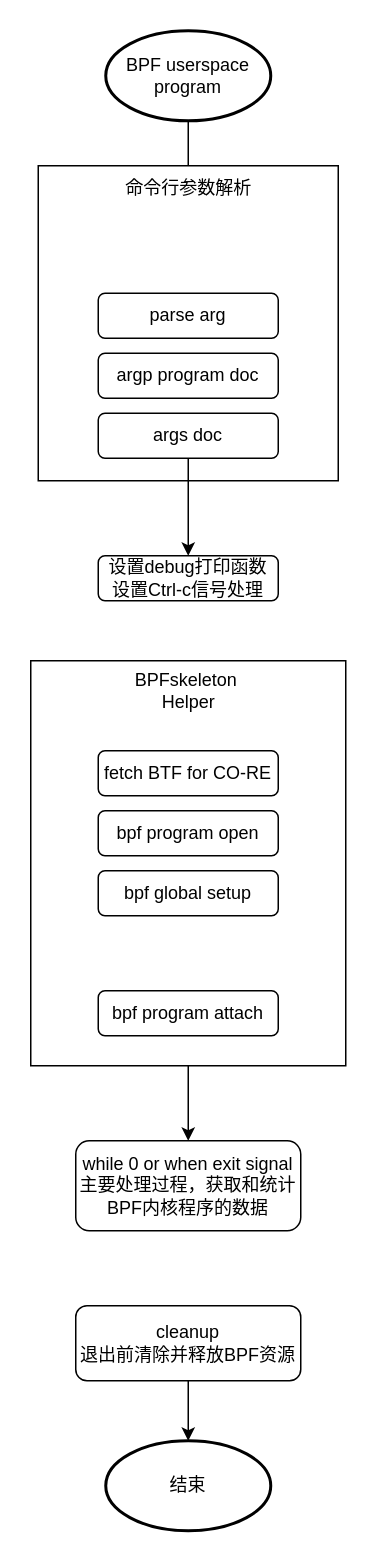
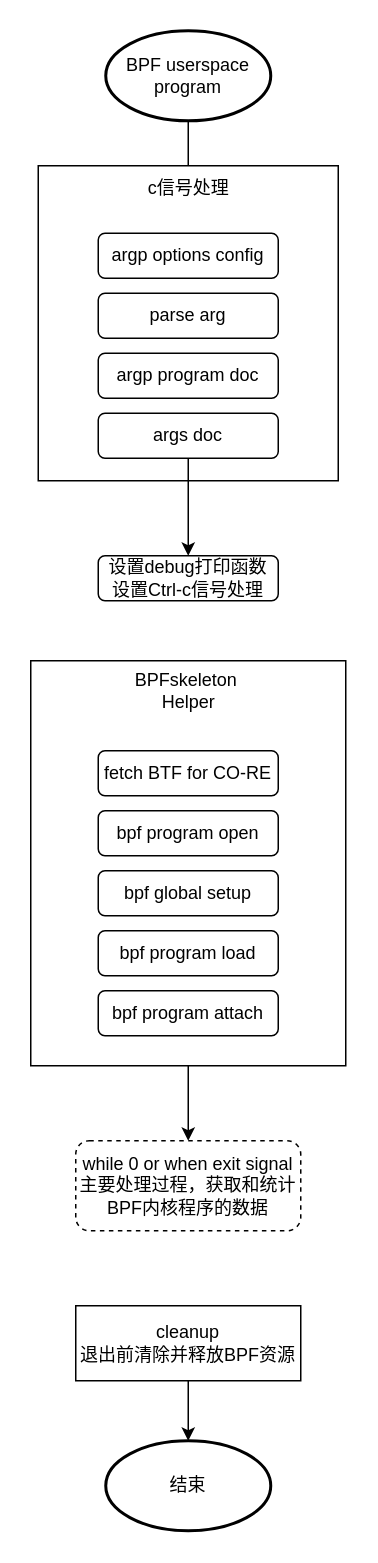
  <mxCell id="0" />
  <mxCell id="1" parent="0" />
  <mxCell id="2" style="edgeStyle=orthogonalEdgeStyle;rounded=0;orthogonalLoop=1;jettySize=auto;html=1;entryX=0.5;entryY=0;entryDx=0;entryDy=0;" edge="1" parent="1" source="3" target="18"><mxGeometry relative="1" as="geometry" /></mxCell>
  <mxCell id="3" value="" style="rounded=0;whiteSpace=wrap;html=1;" vertex="1" parent="1"><mxGeometry x="20" y="440" width="210" height="270" as="geometry" /></mxCell>
  <mxCell id="4" value="" style="rounded=0;whiteSpace=wrap;html=1;" vertex="1" parent="1"><mxGeometry x="25" y="110" width="200" height="210" as="geometry" /></mxCell>
  <mxCell id="5" style="edgeStyle=orthogonalEdgeStyle;rounded=0;orthogonalLoop=1;jettySize=auto;html=1;endArrow=none;" edge="1" parent="1" source="6" target="21"><mxGeometry relative="1" as="geometry" /></mxCell>
  <mxCell id="6" value="BPF userspace program" style="strokeWidth=2;html=1;shape=mxgraph.flowchart.start_1;whiteSpace=wrap;" vertex="1" parent="1"><mxGeometry x="70" y="20" width="110" height="60" as="geometry" /></mxCell>
+ <mxCell id="7" value="argp options config" style="rounded=1;whiteSpace=wrap;html=1;fontSize=12;glass=0;strokeWidth=1;shadow=0;" vertex="1" parent="1"><mxGeometry x="65" y="155" width="120" height="30" as="geometry" /></mxCell>
  <mxCell id="8" value="parse arg" style="rounded=1;whiteSpace=wrap;html=1;fontSize=12;glass=0;strokeWidth=1;shadow=0;" vertex="1" parent="1"><mxGeometry x="65" y="195" width="120" height="30" as="geometry" /></mxCell>
  <mxCell id="9" value="argp program doc" style="rounded=1;whiteSpace=wrap;html=1;fontSize=12;glass=0;strokeWidth=1;shadow=0;" vertex="1" parent="1"><mxGeometry x="65" y="235" width="120" height="30" as="geometry" /></mxCell>
  <mxCell id="10" style="edgeStyle=orthogonalEdgeStyle;rounded=0;orthogonalLoop=1;jettySize=auto;html=1;entryX=0.5;entryY=0;entryDx=0;entryDy=0;" edge="1" parent="1" source="11" target="17"><mxGeometry relative="1" as="geometry" /></mxCell>
  <mxCell id="11" value="args doc" style="rounded=1;whiteSpace=wrap;html=1;fontSize=12;glass=0;strokeWidth=1;shadow=0;" vertex="1" parent="1"><mxGeometry x="65" y="275" width="120" height="30" as="geometry" /></mxCell>
  <mxCell id="12" value="fetch BTF for CO-RE" style="rounded=1;whiteSpace=wrap;html=1;fontSize=12;glass=0;strokeWidth=1;shadow=0;" vertex="1" parent="1"><mxGeometry x="65" y="500" width="120" height="30" as="geometry" /></mxCell>
  <mxCell id="13" value="bpf program open" style="rounded=1;whiteSpace=wrap;html=1;fontSize=12;glass=0;strokeWidth=1;shadow=0;" vertex="1" parent="1"><mxGeometry x="65" y="540" width="120" height="30" as="geometry" /></mxCell>
  <mxCell id="14" value="bpf global setup" style="rounded=1;whiteSpace=wrap;html=1;fontSize=12;glass=0;strokeWidth=1;shadow=0;" vertex="1" parent="1"><mxGeometry x="65" y="580" width="120" height="30" as="geometry" /></mxCell>
+ <mxCell id="15" value="bpf program load" style="rounded=1;whiteSpace=wrap;html=1;fontSize=12;glass=0;strokeWidth=1;shadow=0;" vertex="1" parent="1"><mxGeometry x="65" y="620" width="120" height="30" as="geometry" /></mxCell>
  <mxCell id="16" value="bpf program attach" style="rounded=1;whiteSpace=wrap;html=1;fontSize=12;glass=0;strokeWidth=1;shadow=0;" vertex="1" parent="1"><mxGeometry x="65" y="660" width="120" height="30" as="geometry" /></mxCell>
  <mxCell id="17" value="设置debug打印函数&lt;br&gt;设置Ctrl-c信号处理" style="rounded=1;whiteSpace=wrap;html=1;fontSize=12;glass=0;strokeWidth=1;shadow=0;" vertex="1" parent="1"><mxGeometry x="65" y="370" width="120" height="30" as="geometry" /></mxCell>
- <mxCell id="18" value="while 0 or when exit signal&lt;br&gt;主要处理过程，获取和统计BPF内核程序的数据" style="rounded=1;whiteSpace=wrap;html=1;fontSize=12;glass=0;strokeWidth=1;shadow=0;" vertex="1" parent="1"><mxGeometry x="50" y="760" width="150" height="60" as="geometry" /></mxCell>
+ <mxCell id="18" value="while 0 or when exit signal&lt;br&gt;主要处理过程，获取和统计BPF内核程序的数据" style="rounded=1;whiteSpace=wrap;html=1;fontSize=12;glass=0;strokeWidth=1;shadow=0;dashed=1;" vertex="1" parent="1"><mxGeometry x="50" y="760" width="150" height="60" as="geometry" /></mxCell>
  <mxCell id="19" style="edgeStyle=orthogonalEdgeStyle;rounded=0;orthogonalLoop=1;jettySize=auto;html=1;entryX=0.5;entryY=0;entryDx=0;entryDy=0;entryPerimeter=0;" edge="1" parent="1" source="20" target="23"><mxGeometry relative="1" as="geometry" /></mxCell>
- <mxCell id="20" value="cleanup&lt;br&gt;退出前清除并释放BPF资源" style="rounded=1;whiteSpace=wrap;html=1;fontSize=12;glass=0;strokeWidth=1;shadow=0;" vertex="1" parent="1"><mxGeometry x="50" y="870" width="150" height="50" as="geometry" /></mxCell>
- <mxCell id="21" value="命令行参数解析" style="text;html=1;align=center;verticalAlign=middle;resizable=0;points=[];autosize=1;strokeColor=none;fillColor=none;" vertex="1" parent="1"><mxGeometry x="70" y="110" width="110" height="30" as="geometry" /></mxCell>
+ <mxCell id="20" value="cleanup&lt;br&gt;退出前清除并释放BPF资源" style="whiteSpace=wrap;html=1;fontSize=12;glass=0;strokeWidth=1;shadow=0;rounded=0;" vertex="1" parent="1"><mxGeometry x="50" y="870" width="150" height="50" as="geometry" /></mxCell>
+ <mxCell id="21" value="c信号处理" style="text;html=1;align=center;verticalAlign=middle;resizable=0;points=[];autosize=1;strokeColor=none;fillColor=none;" vertex="1" parent="1"><mxGeometry x="70" y="110" width="110" height="30" as="geometry" /></mxCell>
  <mxCell id="22" value="BPFskeleton&amp;nbsp;&lt;br&gt;Helper" style="text;html=1;align=center;verticalAlign=middle;resizable=0;points=[];autosize=1;strokeColor=none;fillColor=none;" vertex="1" parent="1"><mxGeometry x="80" y="440" width="90" height="40" as="geometry" /></mxCell>
  <mxCell id="23" value="结束" style="strokeWidth=2;html=1;shape=mxgraph.flowchart.start_1;whiteSpace=wrap;" vertex="1" parent="1"><mxGeometry x="70" y="960" width="110" height="60" as="geometry" /></mxCell>
